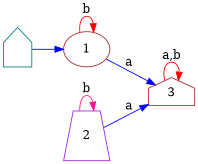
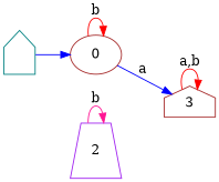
  digraph {
    rankdir=LR
    node [color=brown margin=0.1 shape=house]
    edge [color=blue]
    3 [margin=0]
    " " [color=teal width=0]
-   1 [shape=ellipse]
+   1 [shape=ellipse label=0]
    2 [color=purple shape=trapezium]
    3 -> 3 [color=red label="a,b"]
    " " -> 1
    1 -> 3 [label=a]
    1 -> 1 [color=red label=b]
-   2 -> 3 [label=a]
    2 -> 2 [color=deeppink label=b]
  }
